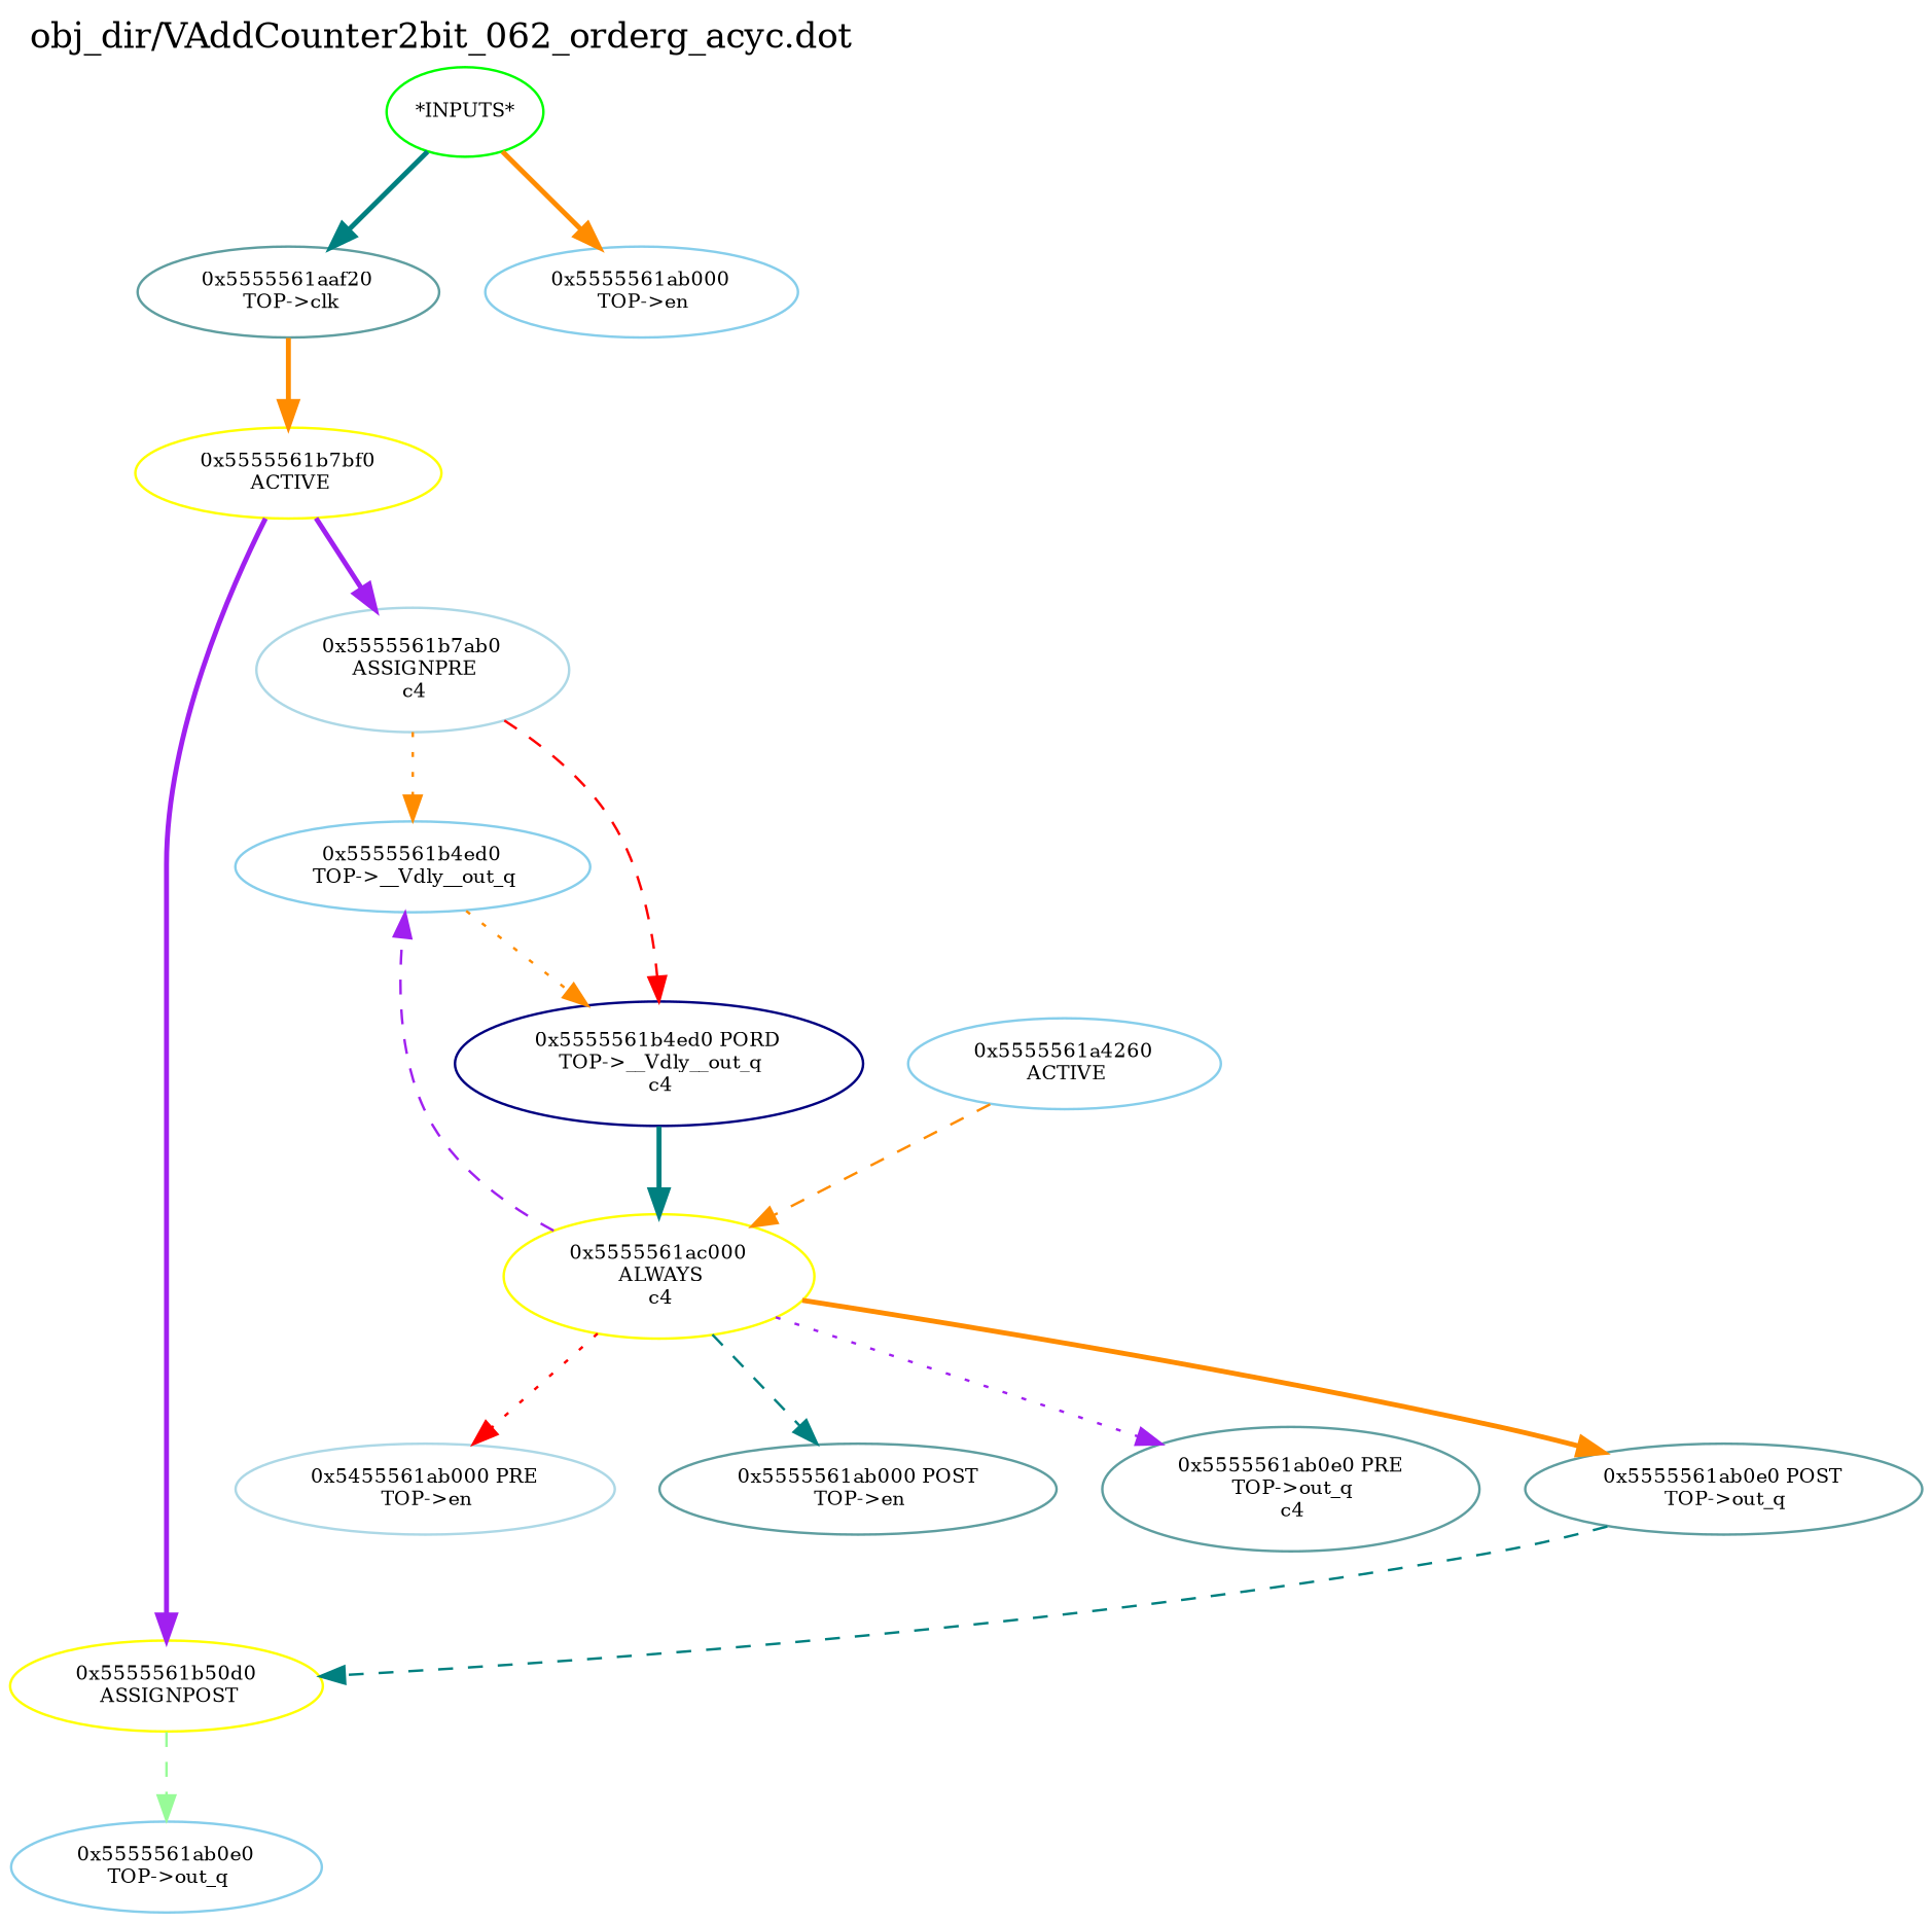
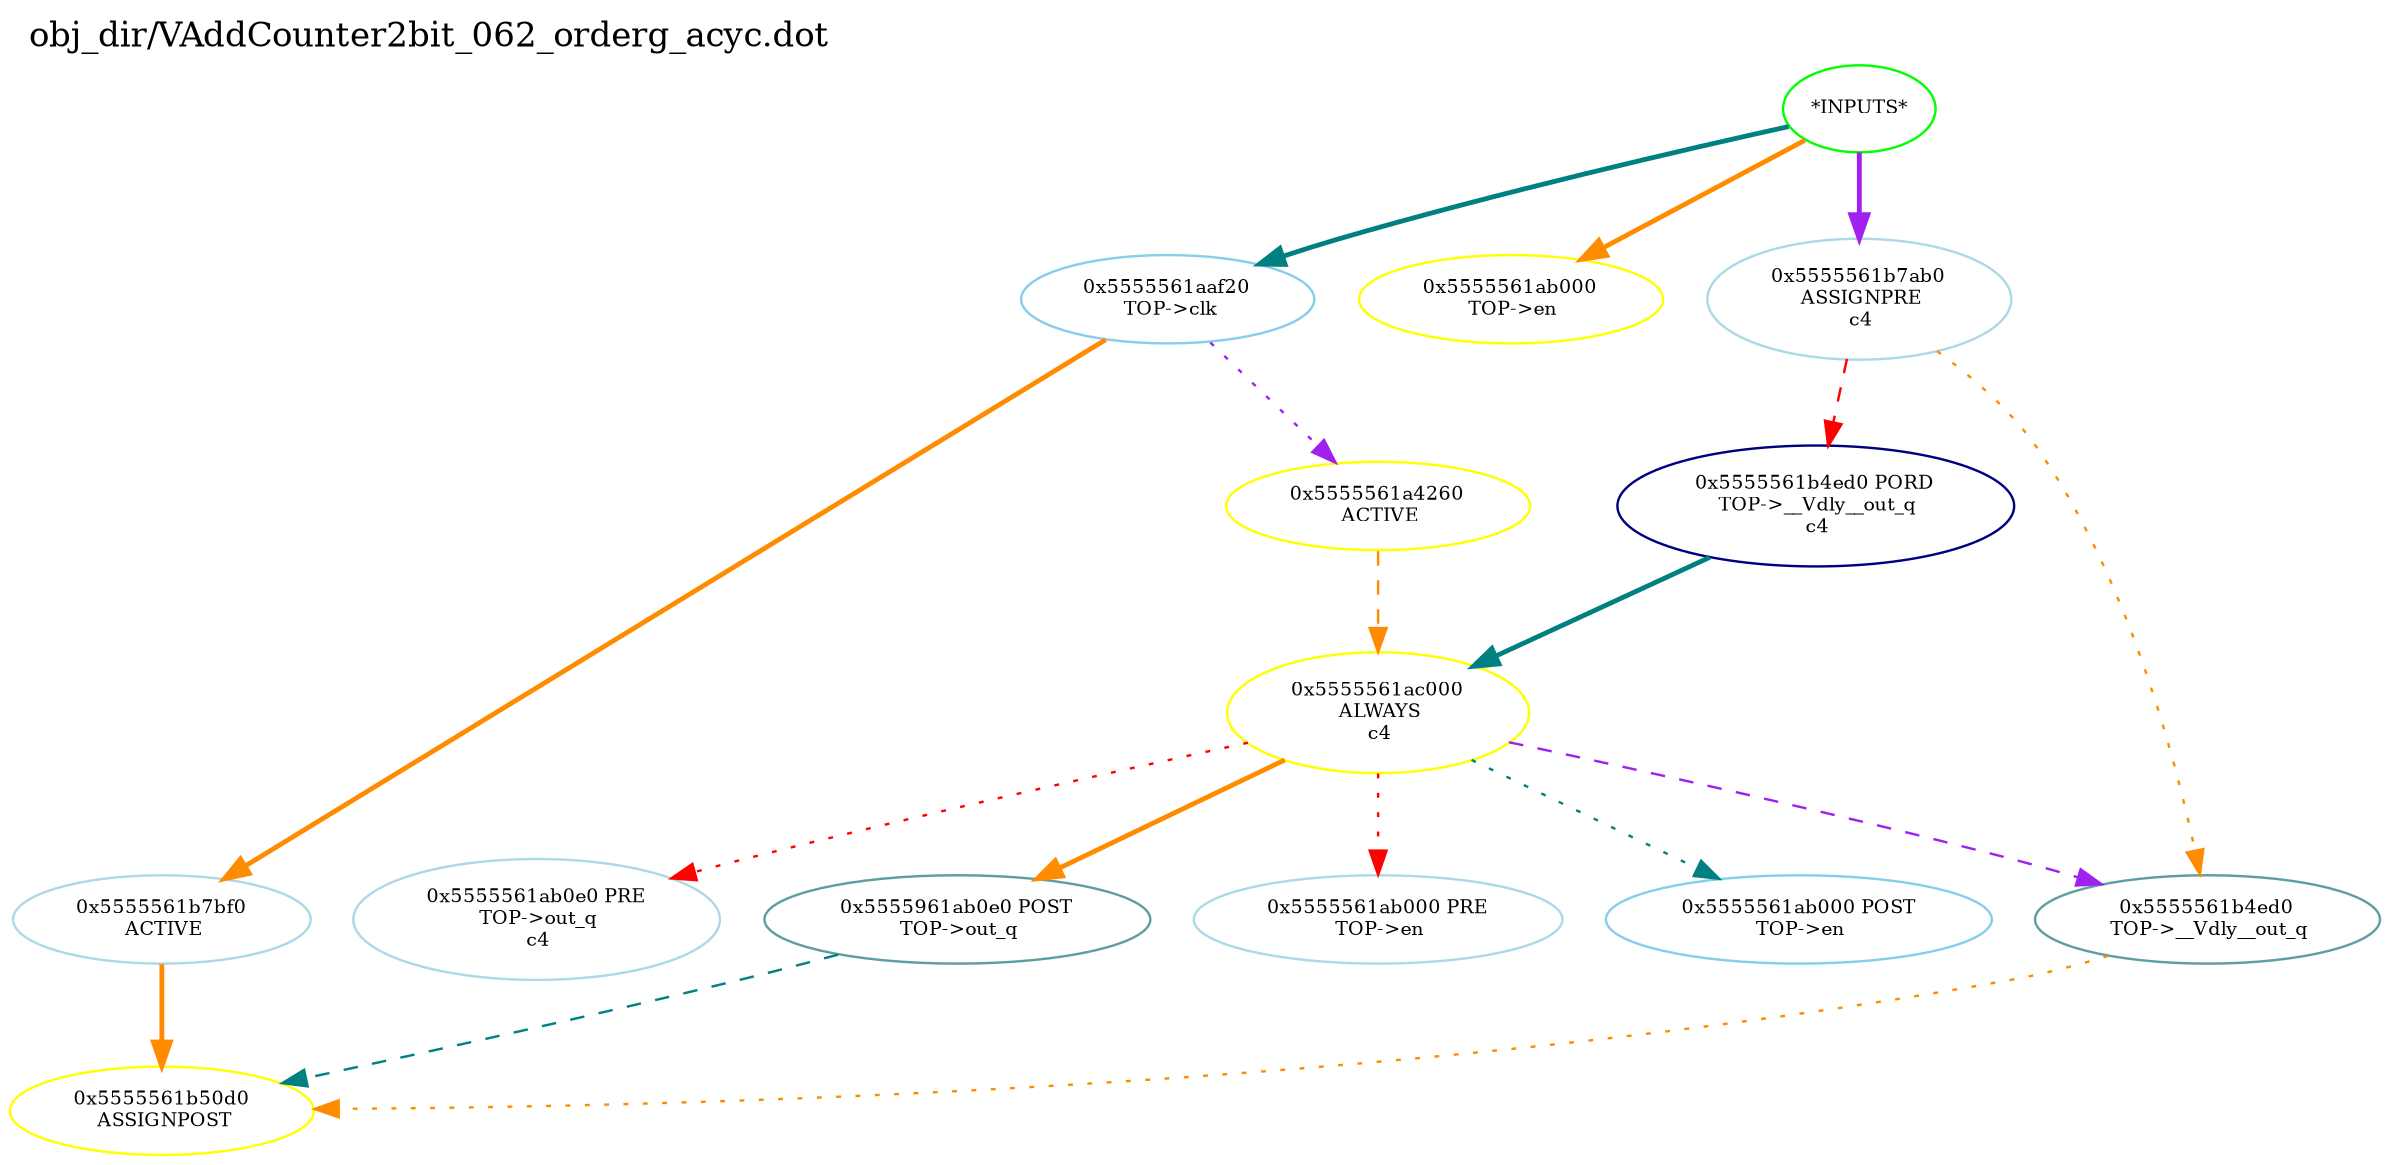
  digraph {
    label="obj_dir/VAddCounter2bit_062_orderg_acyc.dot"
    labeljust=l
    labelloc=t
    rankdir=TB
    node [color=skyblue fontsize=8]
    edge [color=darkorange fontsize=8 style=bold weight=32]
    n1 [color=green label="*INPUTS*"]
-   n2 [color=CadetBlue label="0x5555561aaf20\n TOP->clk"]
-   n3 [label="0x5555561ab000\n TOP->en"]
-   n4 [label="0x5555561a4260\n ACTIVE"]
-   n5 [color=yellow label="0x5555561b7bf0\n ACTIVE"]
+   n2 [label="0x5555561aaf20\n TOP->clk"]
+   n3 [color=yellow label="0x5555561ab000\n TOP->en"]
+   n4 [color=yellow label="0x5555561a4260\n ACTIVE"]
+   n5 [color=lightblue label="0x5555561b7bf0\n ACTIVE"]
    n6 [color=yellow label="0x5555561ac000\n ALWAYS\n c4"]
    n7 [color=yellow label="0x5555561b50d0\n ASSIGNPOST"]
    n8 [color=lightblue label="0x5555561b7ab0\n ASSIGNPRE\n c4"]
-   n9 [color=lightblue label="0x5455561ab000 PRE\n TOP->en"]
-   n10 [color=CadetBlue label="0x5555561ab000 POST\n TOP->en"]
-   n11 [color=CadetBlue label="0x5555561ab0e0 PRE\n TOP->out_q\n c4"]
-   n12 [color=CadetBlue label="0x5555561ab0e0 POST\n TOP->out_q"]
-   n13 [label="0x5555561b4ed0\n TOP->__Vdly__out_q"]
-   n14 [label="0x5555561ab0e0\n TOP->out_q"]
+   n9 [color=lightblue label="0x5555561ab000 PRE\n TOP->en"]
+   n10 [label="0x5555561ab000 POST\n TOP->en"]
+   n11 [color=lightblue label="0x5555561ab0e0 PRE\n TOP->out_q\n c4"]
+   n12 [color=CadetBlue label="0x5555961ab0e0 POST\n TOP->out_q"]
+   n13 [color=CadetBlue label="0x5555561b4ed0\n TOP->__Vdly__out_q"]
    n15 [color=NavyBlue label="0x5555561b4ed0 PORD\n TOP->__Vdly__out_q\n c4"]
    n1 -> n2 [color=teal weight=1]
    n1 -> n3 [weight=1]
+   n2 -> n4 [color=purple style=dotted weight=8]
    n2 -> n5 [weight=8]
    n4 -> n6 [style=dashed]
-   n5 -> n7 [color=purple]
-   n5 -> n8 [color=purple]
+   n5 -> n7
+   n1 -> n8 [color=purple]
    n6 -> n9 [color=red style=dotted]
-   n6 -> n10 [color=teal style=dashed weight=2]
-   n6 -> n11 [color=purple style=dotted]
+   n6 -> n10 [color=teal style=dotted weight=2]
+   n6 -> n11 [color=red style=dotted]
    n6 -> n12 [weight=2]
    n6 -> n13 [color=purple style=dashed]
-   n7 -> n14 [color=PaleGreen style=dashed weight=1]
    n8 -> n13 [style=dotted]
    n8 -> n15 [color=red style=dashed]
    n12 -> n7 [color=teal style=dashed weight=2]
-   n13 -> n15 [style=dotted weight=8]
+   n13 -> n7 [style=dotted weight=8]
    n15 -> n6 [color=teal]
  }
